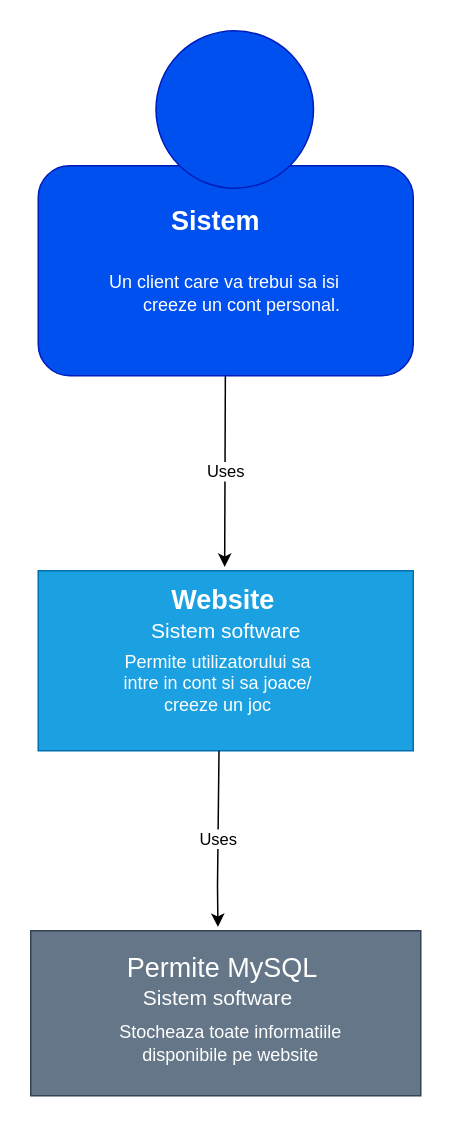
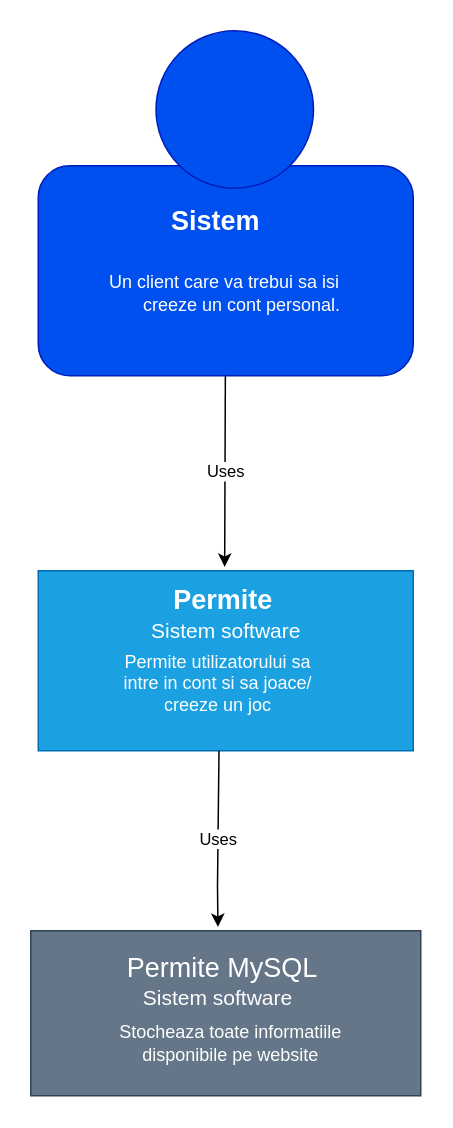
  <mxCell id="0" />
  <mxCell id="1" parent="0" />
  <mxCell id="2" value="" style="rounded=1;whiteSpace=wrap;html=1;fillColor=#0050ef;fontColor=#ffffff;strokeColor=#001DBC;" vertex="1" parent="1"><mxGeometry x="25" y="110" width="250" height="140" as="geometry" /></mxCell>
  <mxCell id="3" value="" style="ellipse;whiteSpace=wrap;html=1;aspect=fixed;fillColor=#0050ef;fontColor=#ffffff;strokeColor=#001DBC;" vertex="1" parent="1"><mxGeometry x="103.5" y="20" width="105" height="105" as="geometry" /></mxCell>
  <mxCell id="4" value="&lt;h1&gt;&lt;font color=&quot;#ffffff&quot;&gt;&lt;font style=&quot;font-size: 18px;&quot;&gt;&lt;span style=&quot;white-space: pre;&quot;&gt;&#09;&amp;nbsp;&lt;/span&gt;&amp;nbsp;Sistem&lt;/font&gt;&lt;/font&gt;&lt;/h1&gt;&lt;div&gt;&lt;br&gt;&lt;/div&gt;" style="text;html=1;strokeColor=none;fillColor=none;spacing=5;spacingTop=-20;whiteSpace=wrap;overflow=hidden;rounded=0;" vertex="1" parent="1"><mxGeometry x="59" y="125" width="190" height="120" as="geometry" /></mxCell>
  <mxCell id="5" value="" style="endArrow=classic;html=1;rounded=0;entryX=0.478;entryY=-0.023;entryDx=0;entryDy=0;entryPerimeter=0;" edge="1" parent="1" source="2"><mxGeometry relative="1" as="geometry"><mxPoint x="85" y="500" as="sourcePoint" /><mxPoint x="149.28" y="377.47" as="targetPoint" /></mxGeometry></mxCell>
  <mxCell id="6" value="Uses&lt;br&gt;" style="edgeLabel;resizable=0;html=1;align=center;verticalAlign=middle;" connectable="0" vertex="1" parent="5"><mxGeometry relative="1" as="geometry" /></mxCell>
  <mxCell id="7" value="" style="rounded=0;whiteSpace=wrap;html=1;fillColor=#1ba1e2;fontColor=#ffffff;strokeColor=#006EAF;" vertex="1" parent="1"><mxGeometry x="25" y="380" width="250" height="120" as="geometry" /></mxCell>
- <mxCell id="8" value="&lt;h1 style=&quot;border-color: var(--border-color); text-align: left;&quot;&gt;&lt;font color=&quot;#ffffff&quot; style=&quot;border-color: var(--border-color); font-size: 18px;&quot;&gt;&lt;span style=&quot;white-space: pre;&quot;&gt;&amp;nbsp;&amp;nbsp;&amp;nbsp;&amp;nbsp;&lt;/span&gt;Website&lt;/font&gt;&lt;/h1&gt;&lt;h1 style=&quot;border-color: var(--border-color); text-align: left;&quot;&gt;&lt;br&gt;&lt;/h1&gt;" style="text;html=1;strokeColor=none;fillColor=none;align=center;verticalAlign=middle;whiteSpace=wrap;rounded=0;" vertex="1" parent="1"><mxGeometry x="54" y="370" width="169" height="100" as="geometry" /></mxCell>
+ <mxCell id="8" value="&lt;h1 style=&quot;border-color: var(--border-color); text-align: left;&quot;&gt;&lt;font color=&quot;#ffffff&quot; style=&quot;border-color: var(--border-color); font-size: 18px;&quot;&gt;&lt;span style=&quot;white-space: pre;&quot;&gt;&amp;nbsp;&amp;nbsp;&amp;nbsp;&amp;nbsp;&lt;/span&gt;Permite&lt;/font&gt;&lt;/h1&gt;&lt;h1 style=&quot;border-color: var(--border-color); text-align: left;&quot;&gt;&lt;br&gt;&lt;/h1&gt;" style="text;html=1;strokeColor=none;fillColor=none;align=center;verticalAlign=middle;whiteSpace=wrap;rounded=0;" vertex="1" parent="1"><mxGeometry x="54" y="370" width="169" height="100" as="geometry" /></mxCell>
  <mxCell id="9" value="&lt;font color=&quot;#ffffff&quot; style=&quot;font-size: 14px;&quot;&gt;Sistem software&lt;/font&gt;" style="text;html=1;strokeColor=none;fillColor=none;align=center;verticalAlign=middle;whiteSpace=wrap;rounded=0;" vertex="1" parent="1"><mxGeometry x="91.5" y="405" width="117" height="30" as="geometry" /></mxCell>
  <mxCell id="10" value="&lt;font color=&quot;#ffffff&quot;&gt;Permite utilizatorului sa intre in cont si sa joace/ creeze un joc&lt;/font&gt;" style="text;html=1;strokeColor=none;fillColor=none;align=center;verticalAlign=middle;whiteSpace=wrap;rounded=0;" vertex="1" parent="1"><mxGeometry x="75" y="435" width="140" height="40" as="geometry" /></mxCell>
  <mxCell id="11" value="" style="endArrow=classic;html=1;rounded=0;entryX=0.478;entryY=-0.023;entryDx=0;entryDy=0;entryPerimeter=0;" edge="1" parent="1"><mxGeometry relative="1" as="geometry"><mxPoint x="145.5" y="500" as="sourcePoint" /><mxPoint x="144.78" y="617.47" as="targetPoint" /><Array as="points"><mxPoint x="144.5" y="590" /></Array></mxGeometry></mxCell>
  <mxCell id="12" value="Uses&lt;br&gt;" style="edgeLabel;resizable=0;html=1;align=center;verticalAlign=middle;" connectable="0" vertex="1" parent="11"><mxGeometry relative="1" as="geometry" /></mxCell>
  <mxCell id="13" value="" style="rounded=0;whiteSpace=wrap;html=1;fillColor=#647687;strokeColor=#314354;fontColor=#ffffff;" vertex="1" parent="1"><mxGeometry x="20" y="620" width="260" height="110" as="geometry" /></mxCell>
  <mxCell id="14" value="&lt;font color=&quot;#ffffff&quot; style=&quot;font-size: 18px;&quot;&gt;Permite MySQL&lt;/font&gt;" style="text;html=1;strokeColor=none;fillColor=none;align=center;verticalAlign=middle;whiteSpace=wrap;rounded=0;" vertex="1" parent="1"><mxGeometry x="73" y="630" width="150" height="30" as="geometry" /></mxCell>
  <mxCell id="15" value="&lt;font color=&quot;#ffffff&quot; style=&quot;font-size: 14px;&quot;&gt;Sistem software&lt;/font&gt;" style="text;html=1;strokeColor=none;fillColor=none;align=center;verticalAlign=middle;whiteSpace=wrap;rounded=0;" vertex="1" parent="1"><mxGeometry x="91.5" y="650" width="106" height="30" as="geometry" /></mxCell>
  <mxCell id="16" value="&lt;font color=&quot;#ffffff&quot;&gt;&amp;nbsp;Un client care va trebui sa isi&amp;nbsp; &amp;nbsp; &amp;nbsp; &amp;nbsp; &amp;nbsp;creeze un cont personal.&lt;/font&gt;" style="text;html=1;strokeColor=none;fillColor=none;align=center;verticalAlign=middle;whiteSpace=wrap;rounded=0;" vertex="1" parent="1"><mxGeometry x="66" y="180" width="180" height="30" as="geometry" /></mxCell>
  <mxCell id="17" value="&lt;font color=&quot;#ffffff&quot;&gt;Stocheaza toate informatiile disponibile pe website&lt;/font&gt;" style="text;html=1;strokeColor=none;fillColor=none;align=center;verticalAlign=middle;whiteSpace=wrap;rounded=0;" vertex="1" parent="1"><mxGeometry x="71.38" y="680" width="165.25" height="30" as="geometry" /></mxCell>
